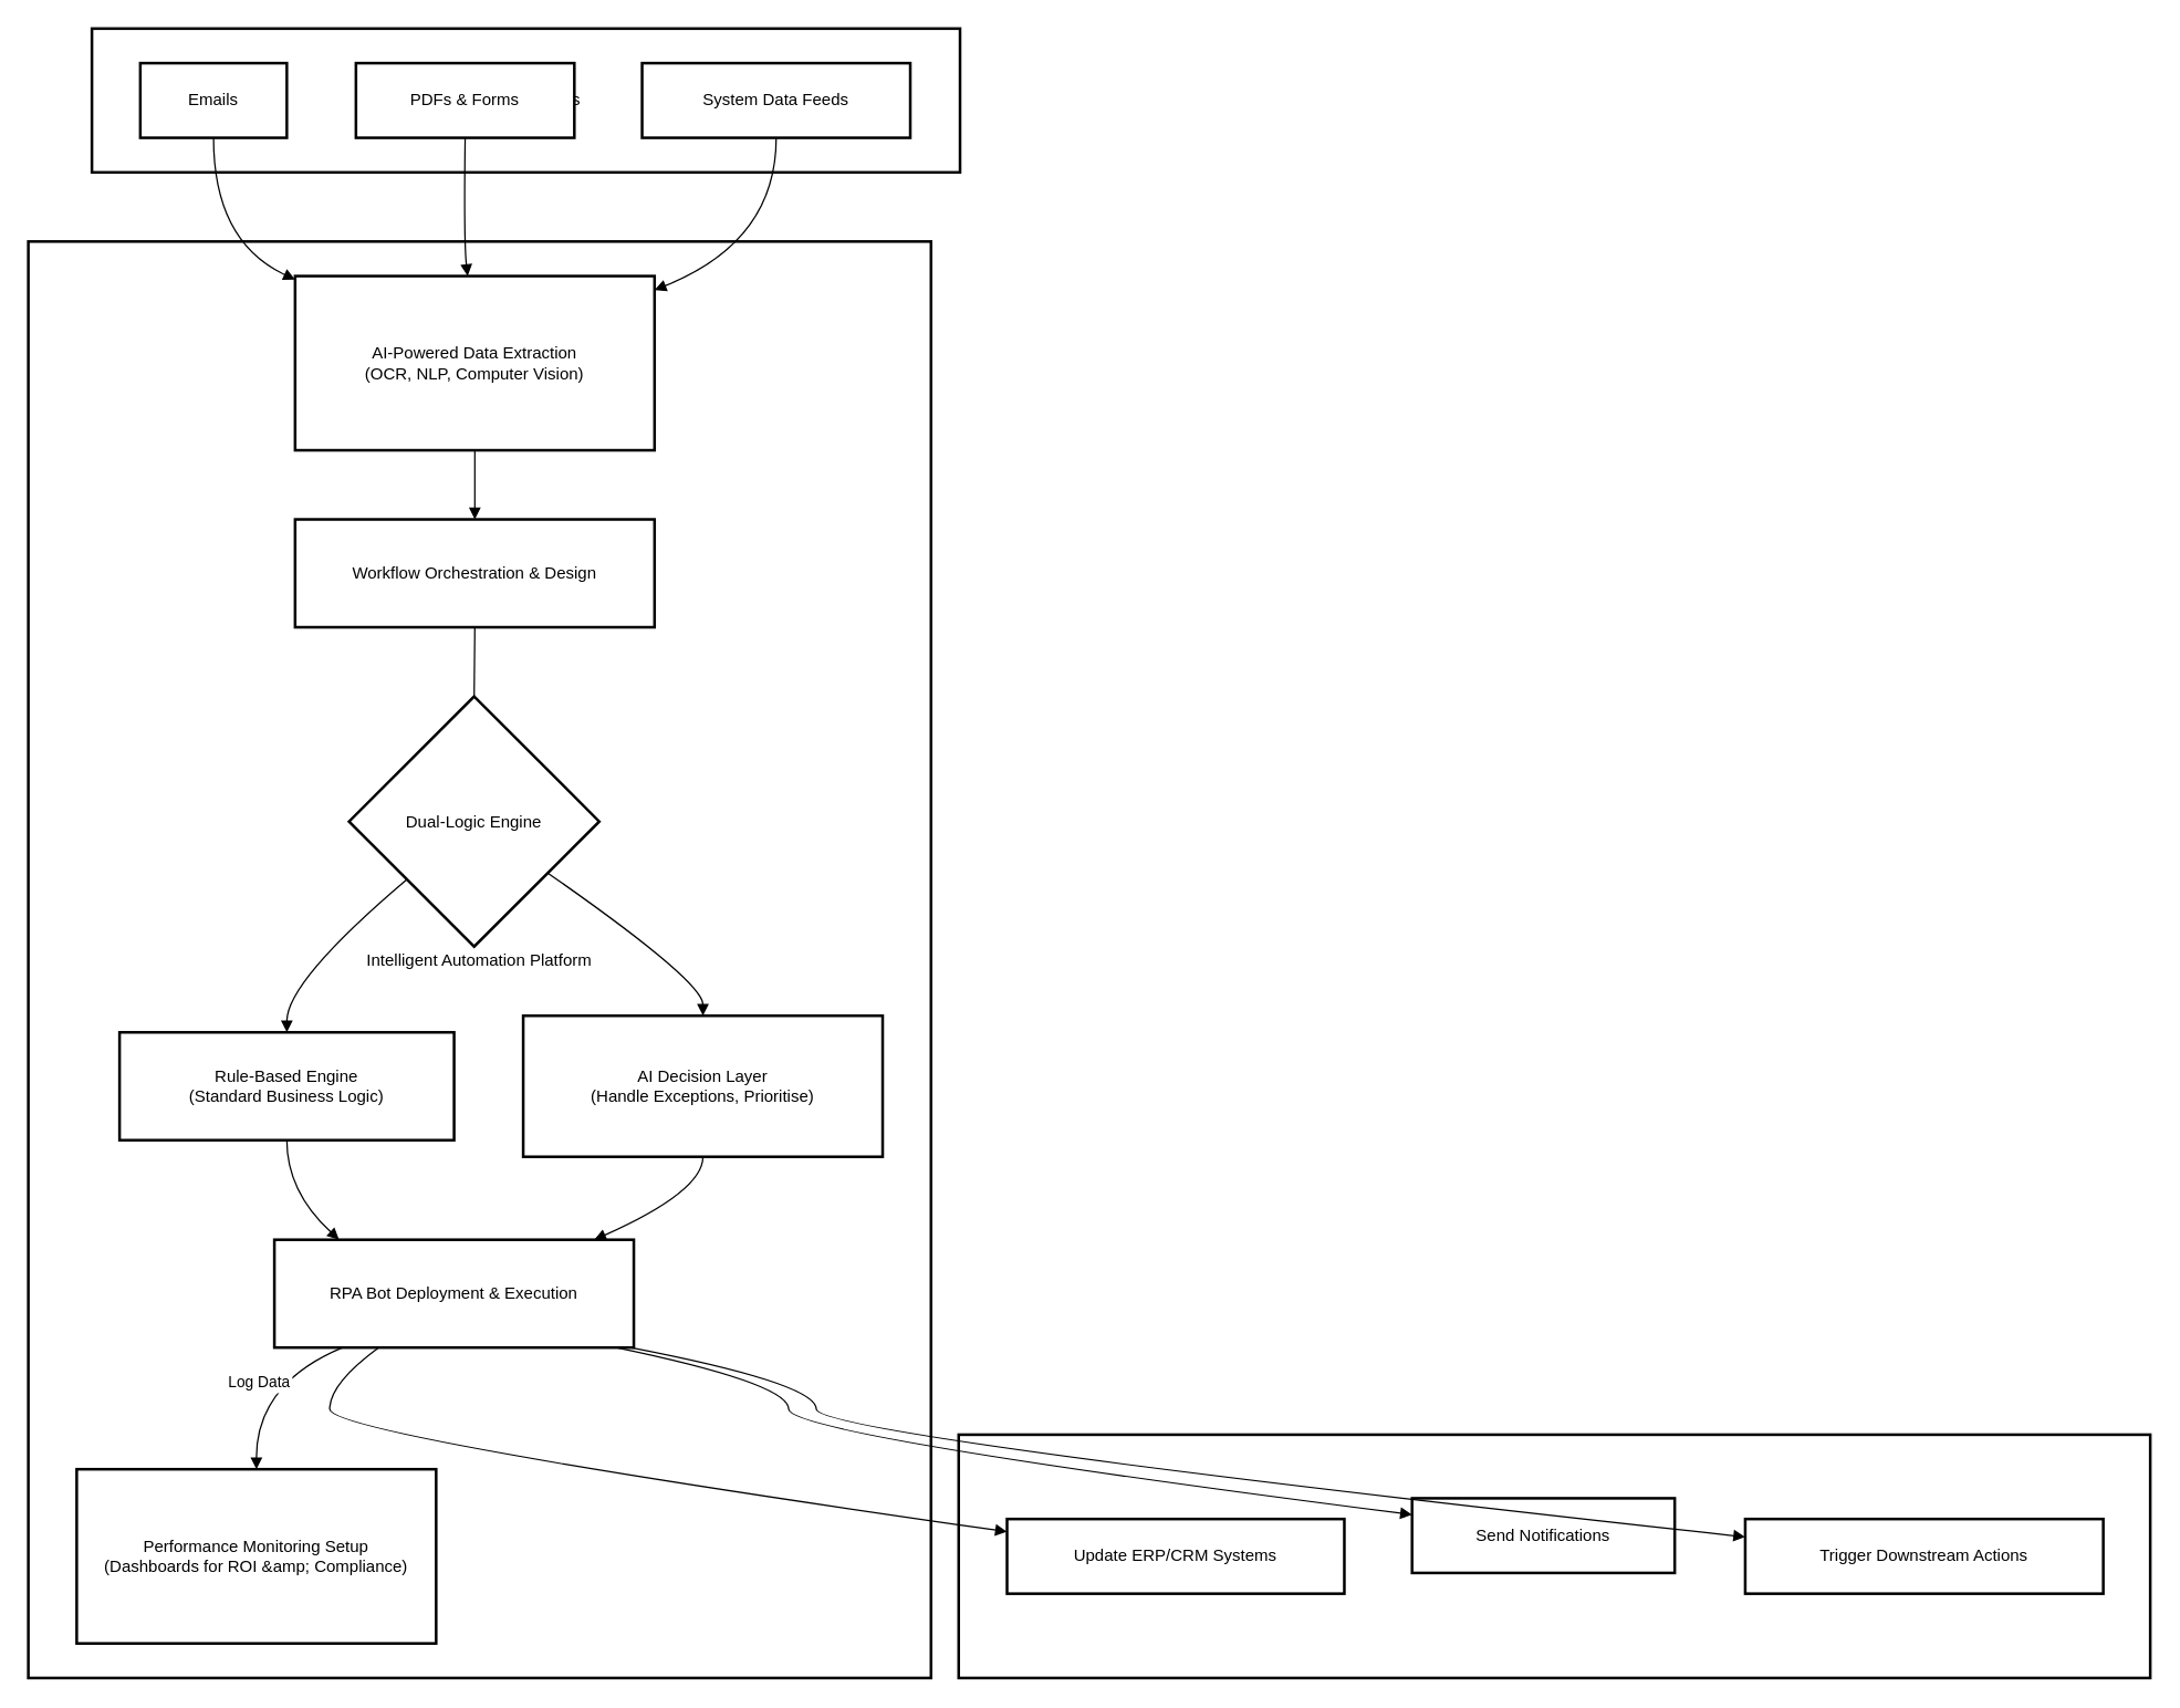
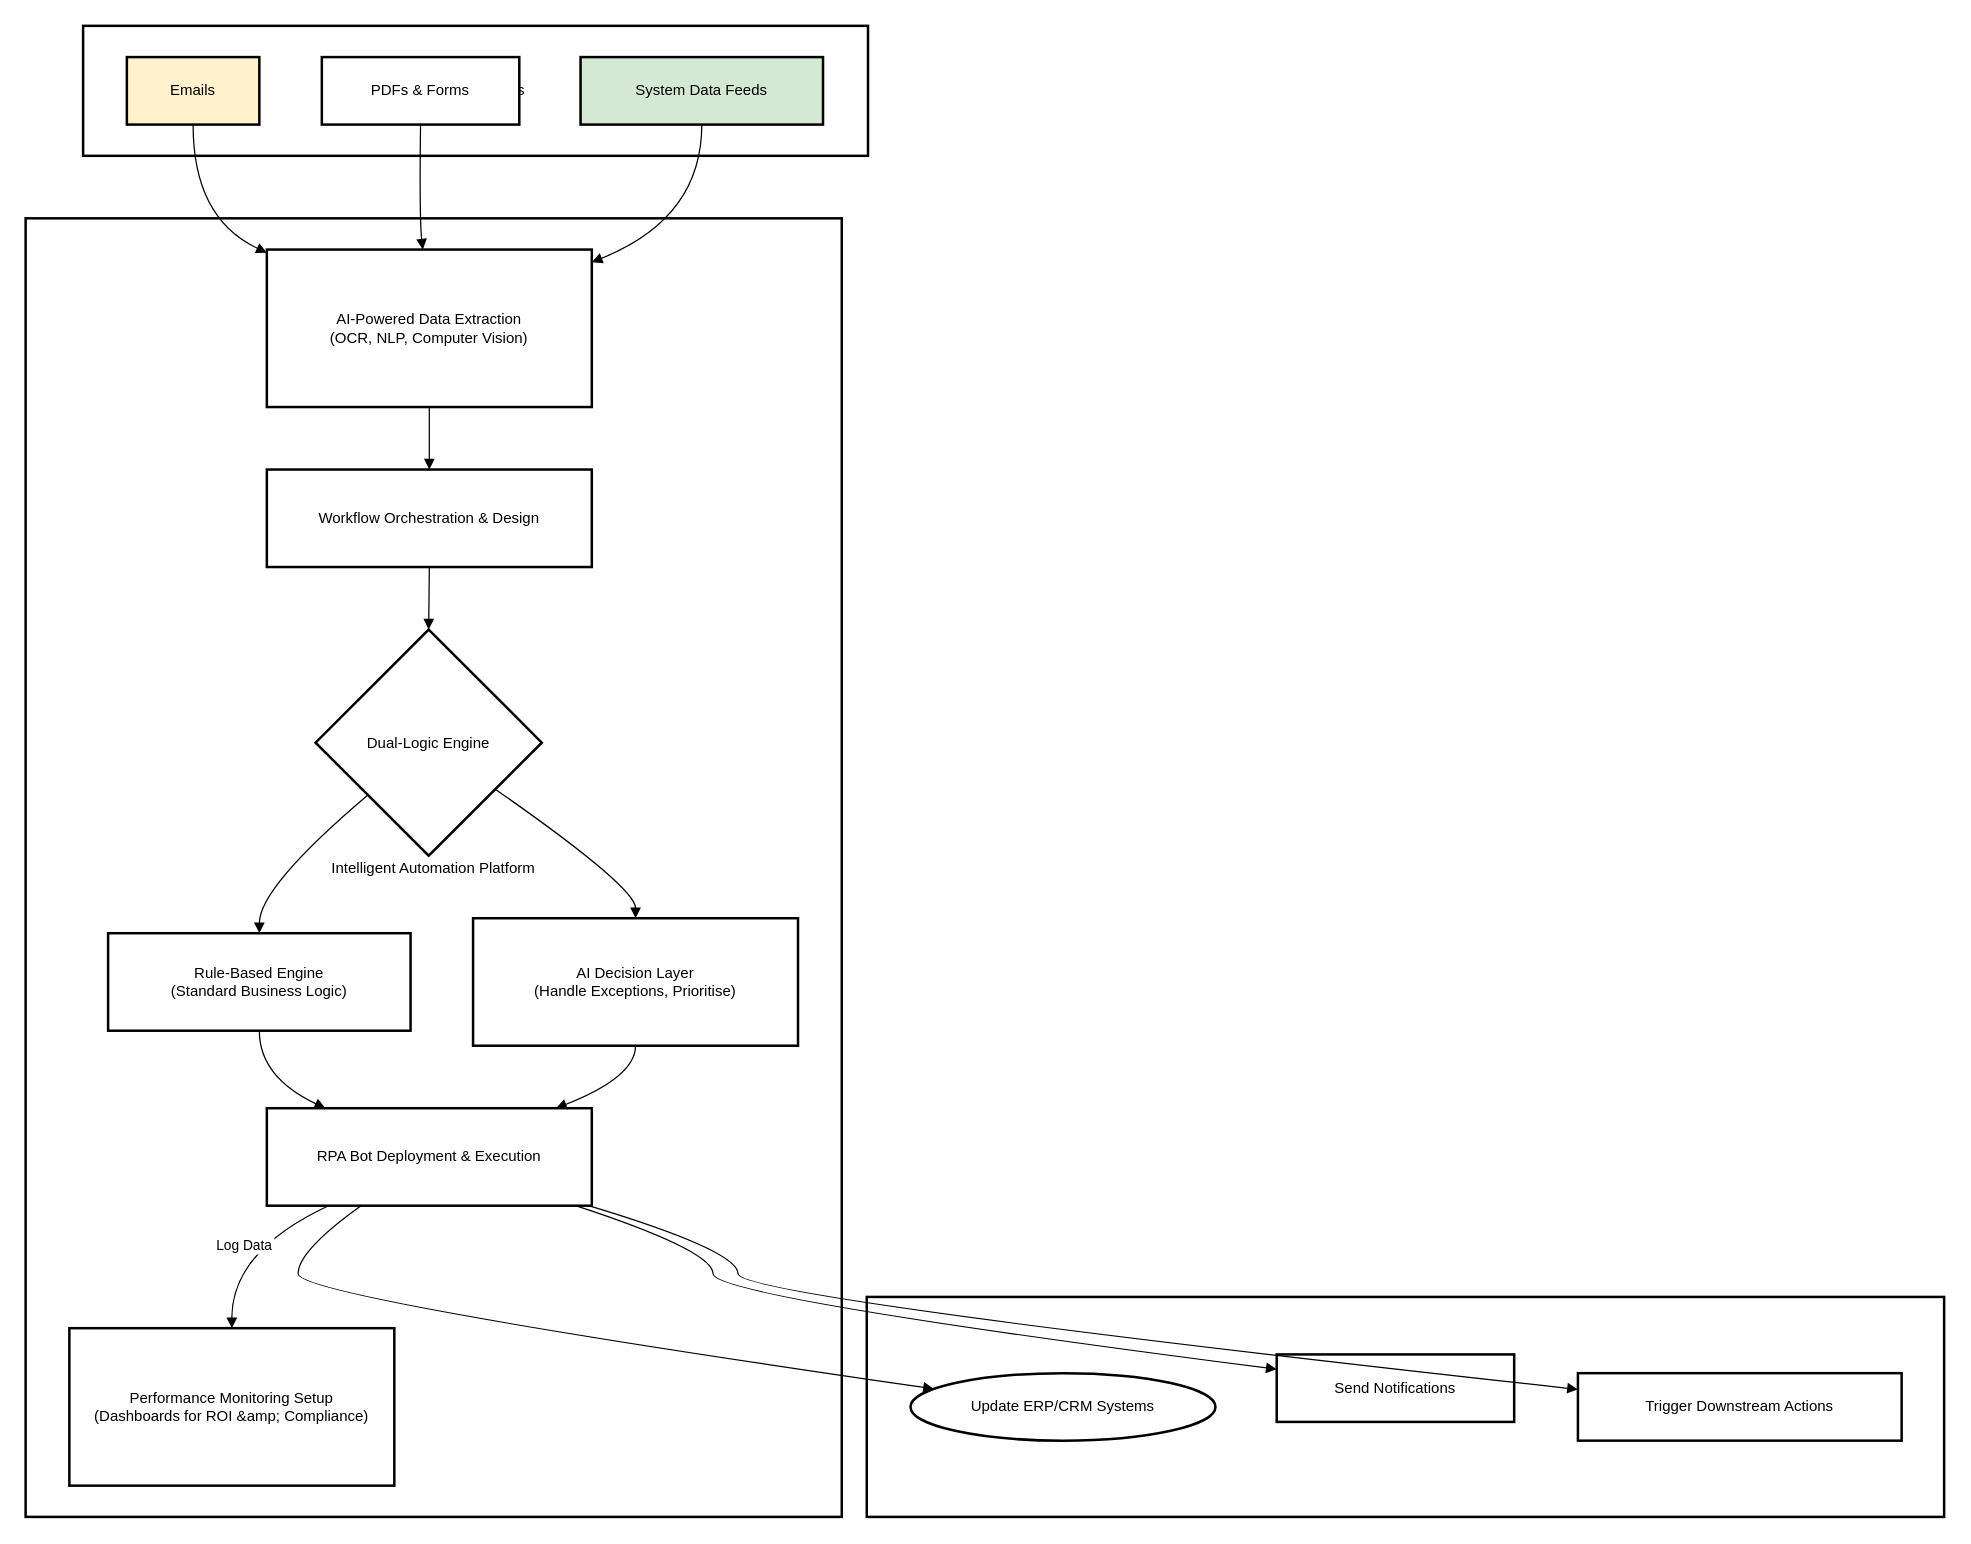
  <mxCell id="0" />
  <mxCell id="1" parent="0" />
  <mxCell id="2" value="Target Systems &amp; Outputs" style="whiteSpace=wrap;strokeWidth=2;" vertex="1" parent="1"><mxGeometry x="693" y="1037" width="862" height="176" as="geometry" /></mxCell>
  <mxCell id="3" value="Intelligent Automation Platform" style="whiteSpace=wrap;strokeWidth=2;" vertex="1" parent="1"><mxGeometry x="20" y="174" width="653" height="1039" as="geometry" /></mxCell>
  <mxCell id="4" value="Process Inputs" style="whiteSpace=wrap;strokeWidth=2;" vertex="1" parent="1"><mxGeometry x="66" y="20" width="628" height="104" as="geometry" /></mxCell>
- <mxCell id="5" value="Emails" style="whiteSpace=wrap;strokeWidth=2;" vertex="1" parent="1"><mxGeometry x="101" y="45" width="106" height="54" as="geometry" /></mxCell>
+ <mxCell id="5" value="Emails" style="whiteSpace=wrap;strokeWidth=2;fillColor=#fff2cc;" vertex="1" parent="1"><mxGeometry x="101" y="45" width="106" height="54" as="geometry" /></mxCell>
  <mxCell id="6" value="PDFs &amp; Forms" style="whiteSpace=wrap;strokeWidth=2;" vertex="1" parent="1"><mxGeometry x="257" y="45" width="158" height="54" as="geometry" /></mxCell>
- <mxCell id="7" value="System Data Feeds" style="whiteSpace=wrap;strokeWidth=2;" vertex="1" parent="1"><mxGeometry x="464" y="45" width="194" height="54" as="geometry" /></mxCell>
+ <mxCell id="7" value="System Data Feeds" style="whiteSpace=wrap;strokeWidth=2;fillColor=#d5e8d4;" vertex="1" parent="1"><mxGeometry x="464" y="45" width="194" height="54" as="geometry" /></mxCell>
  <mxCell id="8" value="AI-Powered Data Extraction &#10;(OCR, NLP, Computer Vision)" style="whiteSpace=wrap;strokeWidth=2;" vertex="1" parent="1"><mxGeometry x="213" y="199" width="260" height="126" as="geometry" /></mxCell>
  <mxCell id="9" value="Workflow Orchestration &amp; Design" style="whiteSpace=wrap;strokeWidth=2;" vertex="1" parent="1"><mxGeometry x="213" y="375" width="260" height="78" as="geometry" /></mxCell>
  <mxCell id="10" value="Dual-Logic Engine" style="rhombus;strokeWidth=2;whiteSpace=wrap;" vertex="1" parent="1"><mxGeometry x="252" y="503" width="181" height="181" as="geometry" /></mxCell>
  <mxCell id="11" value="Rule-Based Engine &#10;(Standard Business Logic)" style="whiteSpace=wrap;strokeWidth=2;" vertex="1" parent="1"><mxGeometry x="86" y="746" width="242" height="78" as="geometry" /></mxCell>
  <mxCell id="12" value="AI Decision Layer &#10;(Handle Exceptions, Prioritise)" style="whiteSpace=wrap;strokeWidth=2;" vertex="1" parent="1"><mxGeometry x="378" y="734" width="260" height="102" as="geometry" /></mxCell>
- <mxCell id="13" value="RPA Bot Deployment &amp; Execution" style="whiteSpace=wrap;strokeWidth=2;" vertex="1" parent="1"><mxGeometry x="198" y="896" width="260" height="78" as="geometry" /></mxCell>
+ <mxCell id="13" value="RPA Bot Deployment &amp; Execution" style="whiteSpace=wrap;strokeWidth=2;" vertex="1" parent="1"><mxGeometry x="213" y="886" width="260" height="78" as="geometry" /></mxCell>
  <mxCell id="14" value="Performance Monitoring Setup &#10;(Dashboards for ROI &amp;amp; Compliance)" style="whiteSpace=wrap;strokeWidth=2;" vertex="1" parent="1"><mxGeometry x="55" y="1062" width="260" height="126" as="geometry" /></mxCell>
- <mxCell id="15" value="Update ERP/CRM Systems" style="whiteSpace=wrap;strokeWidth=2;" vertex="1" parent="1"><mxGeometry x="728" y="1098" width="244" height="54" as="geometry" /></mxCell>
+ <mxCell id="15" value="Update ERP/CRM Systems" style="ellipse;whiteSpace=wrap;strokeWidth=2;" vertex="1" parent="1"><mxGeometry x="728" y="1098" width="244" height="54" as="geometry" /></mxCell>
  <mxCell id="16" value="Send Notifications" style="whiteSpace=wrap;strokeWidth=2;" vertex="1" parent="1"><mxGeometry x="1021" y="1083" width="190" height="54" as="geometry" /></mxCell>
  <mxCell id="17" value="Trigger Downstream Actions" style="whiteSpace=wrap;strokeWidth=2;" vertex="1" parent="1"><mxGeometry x="1262" y="1098" width="259" height="54" as="geometry" /></mxCell>
  <mxCell id="18" value="" style="curved=1;startArrow=none;endArrow=block;exitX=0.5;exitY=1;entryX=0;entryY=0.02;rounded=0;" edge="1" parent="1" source="5" target="8"><mxGeometry relative="1" as="geometry"><Array as="points"><mxPoint x="154" y="174" /></Array></mxGeometry></mxCell>
  <mxCell id="19" value="" style="curved=1;startArrow=none;endArrow=block;exitX=0.5;exitY=1;entryX=0.48;entryY=0;rounded=0;" edge="1" parent="1" source="6" target="8"><mxGeometry relative="1" as="geometry"><Array as="points"><mxPoint x="335" y="174" /></Array></mxGeometry></mxCell>
  <mxCell id="20" value="" style="curved=1;startArrow=none;endArrow=block;exitX=0.5;exitY=1;entryX=1;entryY=0.08;rounded=0;" edge="1" parent="1" source="7" target="8"><mxGeometry relative="1" as="geometry"><Array as="points"><mxPoint x="561" y="174" /></Array></mxGeometry></mxCell>
  <mxCell id="21" value="" style="curved=1;startArrow=none;endArrow=block;exitX=0.5;exitY=1;entryX=0.5;entryY=0;rounded=0;" edge="1" parent="1" source="8" target="9"><mxGeometry relative="1" as="geometry"><Array as="points" /></mxGeometry></mxCell>
- <mxCell id="22" value="" style="curved=1;startArrow=none;endArrow=none;exitX=0.5;exitY=1;entryX=0.5;entryY=0;rounded=0;" edge="1" parent="1" source="9" target="10"><mxGeometry relative="1" as="geometry"><Array as="points" /></mxGeometry></mxCell>
+ <mxCell id="22" value="" style="curved=1;startArrow=none;endArrow=block;exitX=0.5;exitY=1;entryX=0.5;entryY=0;rounded=0;" edge="1" parent="1" source="9" target="10"><mxGeometry relative="1" as="geometry"><Array as="points" /></mxGeometry></mxCell>
  <mxCell id="23" value="" style="curved=1;startArrow=none;endArrow=block;exitX=0;exitY=0.93;entryX=0.5;entryY=0;rounded=0;" edge="1" parent="1" source="10" target="11"><mxGeometry relative="1" as="geometry"><Array as="points"><mxPoint x="207" y="709" /></Array></mxGeometry></mxCell>
  <mxCell id="24" value="" style="curved=1;startArrow=none;endArrow=block;exitX=1;exitY=0.85;entryX=0.5;entryY=0;rounded=0;" edge="1" parent="1" source="10" target="12"><mxGeometry relative="1" as="geometry"><Array as="points"><mxPoint x="508" y="709" /></Array></mxGeometry></mxCell>
  <mxCell id="25" value="" style="curved=1;startArrow=none;endArrow=block;exitX=0.5;exitY=1;entryX=0.18;entryY=0;rounded=0;" edge="1" parent="1" source="11" target="13"><mxGeometry relative="1" as="geometry"><Array as="points"><mxPoint x="207" y="861" /></Array></mxGeometry></mxCell>
  <mxCell id="26" value="" style="curved=1;startArrow=none;endArrow=block;exitX=0.5;exitY=1;entryX=0.89;entryY=0;rounded=0;" edge="1" parent="1" source="12" target="13"><mxGeometry relative="1" as="geometry"><Array as="points"><mxPoint x="508" y="861" /></Array></mxGeometry></mxCell>
  <mxCell id="27" value="" style="curved=1;startArrow=none;endArrow=block;exitX=0.29;exitY=1;entryX=0;entryY=0.17;rounded=0;" edge="1" parent="1" source="13" target="15"><mxGeometry relative="1" as="geometry"><Array as="points"><mxPoint x="238" y="1000" /><mxPoint x="238" y="1037" /></Array></mxGeometry></mxCell>
  <mxCell id="28" value="" style="curved=1;startArrow=none;endArrow=block;exitX=0.95;exitY=1;entryX=0;entryY=0.22;rounded=0;" edge="1" parent="1" source="13" target="16"><mxGeometry relative="1" as="geometry"><Array as="points"><mxPoint x="570" y="1000" /><mxPoint x="570" y="1037" /></Array></mxGeometry></mxCell>
  <mxCell id="29" value="" style="curved=1;startArrow=none;endArrow=block;exitX=0.99;exitY=1;entryX=0;entryY=0.24;rounded=0;" edge="1" parent="1" source="13" target="17"><mxGeometry relative="1" as="geometry"><Array as="points"><mxPoint x="590" y="1000" /><mxPoint x="590" y="1037" /></Array></mxGeometry></mxCell>
  <mxCell id="30" value="Log Data" style="curved=1;startArrow=none;endArrow=block;exitX=0.19;exitY=1;entryX=0.5;entryY=0;rounded=0;" edge="1" parent="1" source="13" target="14"><mxGeometry relative="1" as="geometry"><Array as="points"><mxPoint x="185" y="1000" /></Array></mxGeometry></mxCell>
